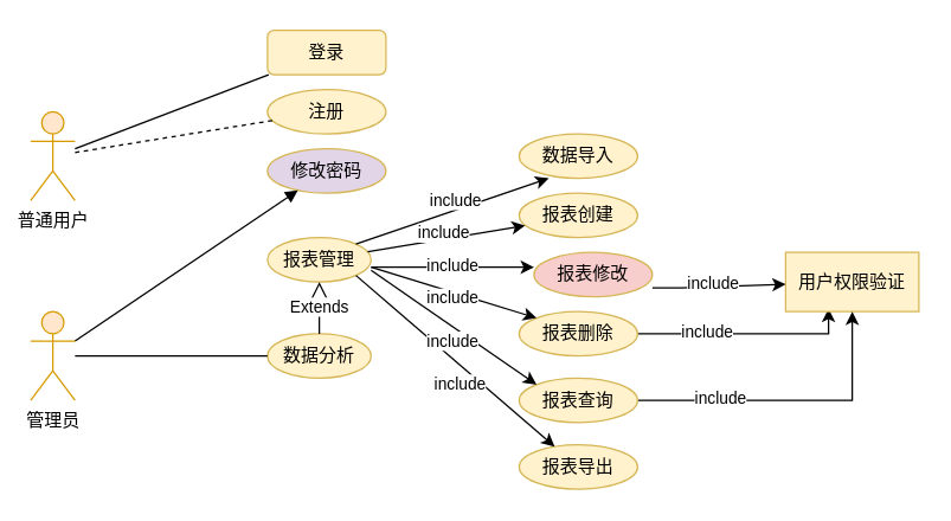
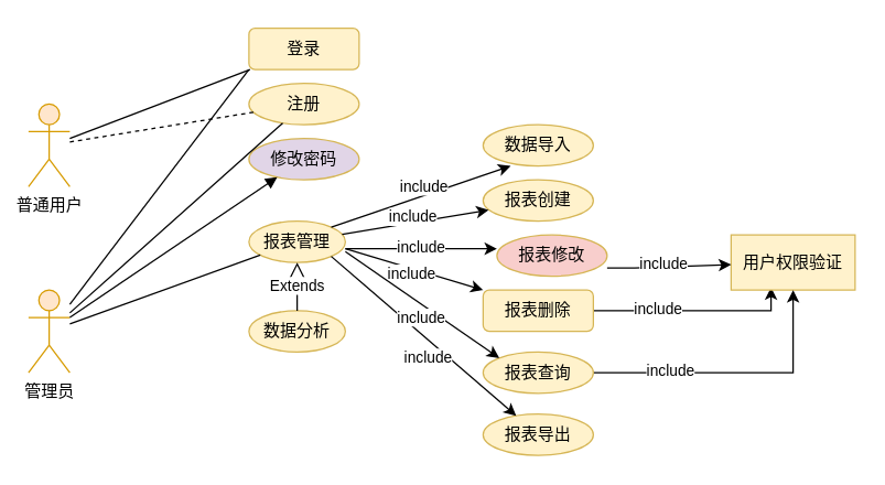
  <mxCell id="0" />
  <mxCell id="1" parent="0" />
  <mxCell id="2" value="管理员" style="shape=umlActor;verticalLabelPosition=bottom;verticalAlign=top;html=1;outlineConnect=0;fillColor=#ffe6cc;strokeColor=#d79b00;" vertex="1" parent="1"><mxGeometry x="20" y="210" width="30" height="60" as="geometry" /></mxCell>
  <mxCell id="3" value="普通用户" style="shape=umlActor;verticalLabelPosition=bottom;verticalAlign=top;html=1;outlineConnect=0;fillColor=#ffe6cc;strokeColor=#d79b00;" vertex="1" parent="1"><mxGeometry x="20" y="75" width="30" height="60" as="geometry" /></mxCell>
  <mxCell id="4" value="登录" style="whiteSpace=wrap;html=1;fillColor=#fff2cc;strokeColor=#d6b656;rounded=1;" vertex="1" parent="1"><mxGeometry x="180" y="20" width="80" height="30" as="geometry" /></mxCell>
  <mxCell id="5" value="注册" style="ellipse;whiteSpace=wrap;html=1;fillColor=#fff2cc;strokeColor=#d6b656;" vertex="1" parent="1"><mxGeometry x="180" y="60" width="80" height="30" as="geometry" /></mxCell>
  <mxCell id="6" value="修改密码" style="ellipse;whiteSpace=wrap;html=1;fillColor=#e1d5e7;strokeColor=#d6b656;" vertex="1" parent="1"><mxGeometry x="180" y="100" width="80" height="30" as="geometry" /></mxCell>
  <mxCell id="7" value="报表管理" style="ellipse;whiteSpace=wrap;html=1;fillColor=#fff2cc;strokeColor=#d6b656;" vertex="1" parent="1"><mxGeometry x="180" y="160" width="70" height="30" as="geometry" /></mxCell>
  <mxCell id="8" value="数据导入" style="ellipse;whiteSpace=wrap;html=1;fillColor=#fff2cc;strokeColor=#d6b656;" vertex="1" parent="1"><mxGeometry x="350" y="90" width="80" height="30" as="geometry" /></mxCell>
  <mxCell id="9" value="报表创建" style="ellipse;whiteSpace=wrap;html=1;fillColor=#fff2cc;strokeColor=#d6b656;" vertex="1" parent="1"><mxGeometry x="350" y="130" width="80" height="30" as="geometry" /></mxCell>
  <mxCell id="10" value="报表修改" style="ellipse;whiteSpace=wrap;html=1;fillColor=#f8cecc;strokeColor=#d6b656;" vertex="1" parent="1"><mxGeometry x="360" y="170" width="80" height="30" as="geometry" /></mxCell>
  <mxCell id="11" style="edgeStyle=orthogonalEdgeStyle;rounded=0;orthogonalLoop=1;jettySize=auto;html=1;entryX=0.322;entryY=0.95;entryDx=0;entryDy=0;entryPerimeter=0;" edge="1" parent="1" source="13" target="27"><mxGeometry relative="1" as="geometry"><Array as="points"><mxPoint x="559" y="225" /></Array></mxGeometry></mxCell>
  <mxCell id="12" value="include" style="edgeLabel;html=1;align=center;verticalAlign=middle;resizable=0;points=[];" vertex="1" connectable="0" parent="11"><mxGeometry x="-0.37" y="2" relative="1" as="geometry"><mxPoint as="offset" /></mxGeometry></mxCell>
- <mxCell id="13" value="报表删除" style="ellipse;whiteSpace=wrap;html=1;fillColor=#fff2cc;strokeColor=#d6b656;" vertex="1" parent="1"><mxGeometry x="350" y="210" width="80" height="30" as="geometry" /></mxCell>
+ <mxCell id="13" value="报表删除" style="whiteSpace=wrap;html=1;fillColor=#fff2cc;strokeColor=#d6b656;rounded=1;" vertex="1" parent="1"><mxGeometry x="350" y="210" width="80" height="30" as="geometry" /></mxCell>
  <mxCell id="14" value="报表导出" style="ellipse;whiteSpace=wrap;html=1;fillColor=#fff2cc;strokeColor=#d6b656;" vertex="1" parent="1"><mxGeometry x="350" y="300" width="80" height="30" as="geometry" /></mxCell>
  <mxCell id="15" value="数据分析" style="ellipse;whiteSpace=wrap;html=1;fillColor=#fff2cc;strokeColor=#d6b656;" vertex="1" parent="1"><mxGeometry x="180" y="225" width="70" height="30" as="geometry" /></mxCell>
  <mxCell id="16" value="Extends" style="endArrow=block;endSize=16;endFill=0;html=1;rounded=0;exitX=0.5;exitY=0;exitDx=0;exitDy=0;" edge="1" parent="1" source="15" target="7"><mxGeometry width="160" relative="1" as="geometry"><mxPoint x="260" y="210" as="sourcePoint" /><mxPoint x="420" y="210" as="targetPoint" /></mxGeometry></mxCell>
  <mxCell id="17" value="" style="endArrow=classic;html=1;rounded=0;entryX=0.25;entryY=1;entryDx=0;entryDy=0;entryPerimeter=0;exitX=1;exitY=0;exitDx=0;exitDy=0;" edge="1" parent="1" source="7" target="8"><mxGeometry width="50" height="50" relative="1" as="geometry"><mxPoint x="250" y="160" as="sourcePoint" /><mxPoint x="370" y="190" as="targetPoint" /></mxGeometry></mxCell>
  <mxCell id="18" value="include" style="edgeLabel;html=1;align=center;verticalAlign=middle;resizable=0;points=[];" vertex="1" connectable="0" parent="17"><mxGeometry x="0.286" relative="1" as="geometry"><mxPoint x="-17" y="-2" as="offset" /></mxGeometry></mxCell>
  <mxCell id="19" value="" style="endArrow=classic;html=1;rounded=0;entryX=0.05;entryY=0.733;entryDx=0;entryDy=0;entryPerimeter=0;" edge="1" parent="1" source="7" target="9"><mxGeometry width="50" height="50" relative="1" as="geometry"><mxPoint x="260" y="170" as="sourcePoint" /><mxPoint x="380.251" y="135.607" as="targetPoint" /></mxGeometry></mxCell>
  <mxCell id="20" value="include" style="edgeLabel;html=1;align=center;verticalAlign=middle;resizable=0;points=[];" vertex="1" connectable="0" parent="19"><mxGeometry x="0.286" relative="1" as="geometry"><mxPoint x="-17" y="-2" as="offset" /></mxGeometry></mxCell>
  <mxCell id="21" value="" style="endArrow=classic;html=1;rounded=0;" edge="1" parent="1"><mxGeometry width="50" height="50" relative="1" as="geometry"><mxPoint x="250" y="180" as="sourcePoint" /><mxPoint x="360" y="180" as="targetPoint" /><Array as="points" /></mxGeometry></mxCell>
  <mxCell id="22" value="include" style="edgeLabel;html=1;align=center;verticalAlign=middle;resizable=0;points=[];" vertex="1" connectable="0" parent="21"><mxGeometry x="0.286" relative="1" as="geometry"><mxPoint x="-17" y="-2" as="offset" /></mxGeometry></mxCell>
  <mxCell id="23" value="" style="endArrow=classic;html=1;rounded=0;entryX=0;entryY=0;entryDx=0;entryDy=0;" edge="1" parent="1" target="13"><mxGeometry width="50" height="50" relative="1" as="geometry"><mxPoint x="250" y="180" as="sourcePoint" /><mxPoint x="400.251" y="199.997" as="targetPoint" /><Array as="points"><mxPoint x="250" y="180" /></Array></mxGeometry></mxCell>
  <mxCell id="24" value="include" style="edgeLabel;html=1;align=center;verticalAlign=middle;resizable=0;points=[];" vertex="1" connectable="0" parent="23"><mxGeometry x="0.286" relative="1" as="geometry"><mxPoint x="-17" y="-2" as="offset" /></mxGeometry></mxCell>
  <mxCell id="25" value="" style="endArrow=classic;html=1;rounded=0;exitX=1;exitY=1;exitDx=0;exitDy=0;" edge="1" parent="1" source="7" target="14"><mxGeometry width="50" height="50" relative="1" as="geometry"><mxPoint x="260" y="190" as="sourcePoint" /><mxPoint x="380.251" y="189.997" as="targetPoint" /><Array as="points" /></mxGeometry></mxCell>
  <mxCell id="26" value="include" style="edgeLabel;html=1;align=center;verticalAlign=middle;resizable=0;points=[];" vertex="1" connectable="0" parent="25"><mxGeometry x="0.286" relative="1" as="geometry"><mxPoint x="-17" y="-2" as="offset" /></mxGeometry></mxCell>
  <mxCell id="27" value="用户权限验证" style="whiteSpace=wrap;html=1;fillColor=#fff2cc;strokeColor=#d6b656;rounded=0;" vertex="1" parent="1"><mxGeometry x="530" y="170" width="90" height="40" as="geometry" /></mxCell>
  <mxCell id="28" value="" style="endArrow=classic;html=1;rounded=0;" edge="1" parent="1" target="27"><mxGeometry width="50" height="50" relative="1" as="geometry"><mxPoint x="440" y="194" as="sourcePoint" /><mxPoint x="557.312" y="257.102" as="targetPoint" /><Array as="points"><mxPoint x="460" y="194" /></Array></mxGeometry></mxCell>
  <mxCell id="29" value="include" style="edgeLabel;html=1;align=center;verticalAlign=middle;resizable=0;points=[];" vertex="1" connectable="0" parent="28"><mxGeometry x="0.286" relative="1" as="geometry"><mxPoint x="-17" y="-2" as="offset" /></mxGeometry></mxCell>
  <mxCell id="30" style="edgeStyle=orthogonalEdgeStyle;rounded=0;orthogonalLoop=1;jettySize=auto;html=1;exitX=1;exitY=0.5;exitDx=0;exitDy=0;" edge="1" parent="1" source="32" target="27"><mxGeometry relative="1" as="geometry" /></mxCell>
  <mxCell id="31" value="include" style="edgeLabel;html=1;align=center;verticalAlign=middle;resizable=0;points=[];" vertex="1" connectable="0" parent="30"><mxGeometry x="-0.463" y="2" relative="1" as="geometry"><mxPoint as="offset" /></mxGeometry></mxCell>
  <mxCell id="32" value="报表查询" style="ellipse;whiteSpace=wrap;html=1;fillColor=#fff2cc;strokeColor=#d6b656;" vertex="1" parent="1"><mxGeometry x="350" y="255" width="80" height="30" as="geometry" /></mxCell>
  <mxCell id="33" value="" style="endArrow=classic;html=1;rounded=0;exitX=1;exitY=1;exitDx=0;exitDy=0;entryX=0;entryY=0;entryDx=0;entryDy=0;" edge="1" parent="1" target="32"><mxGeometry width="50" height="50" relative="1" as="geometry"><mxPoint x="249.999" y="182.177" as="sourcePoint" /><mxPoint x="384.262" y="297.82" as="targetPoint" /><Array as="points" /></mxGeometry></mxCell>
  <mxCell id="34" value="include" style="edgeLabel;html=1;align=center;verticalAlign=middle;resizable=0;points=[];" vertex="1" connectable="0" parent="33"><mxGeometry x="0.286" relative="1" as="geometry"><mxPoint x="-17" y="-2" as="offset" /></mxGeometry></mxCell>
  <mxCell id="35" value="" style="endArrow=none;html=1;rounded=0;" edge="1" parent="1" target="4"><mxGeometry width="50" height="50" relative="1" as="geometry"><mxPoint x="50" y="100" as="sourcePoint" /><mxPoint x="130" y="50" as="targetPoint" /></mxGeometry></mxCell>
  <mxCell id="36" value="" style="endArrow=none;html=1;rounded=0;dashed=1;" edge="1" parent="1" source="3" target="5"><mxGeometry width="50" height="50" relative="1" as="geometry"><mxPoint x="100" y="150" as="sourcePoint" /><mxPoint x="150" y="100" as="targetPoint" /><Array as="points" /></mxGeometry></mxCell>
+ <mxCell id="37" value="" style="endArrow=none;html=1;rounded=0;entryX=0;entryY=1;entryDx=0;entryDy=0;" edge="1" parent="1" source="2" target="4"><mxGeometry width="50" height="50" relative="1" as="geometry"><mxPoint x="80" y="300" as="sourcePoint" /><mxPoint x="130" y="250" as="targetPoint" /></mxGeometry></mxCell>
+ <mxCell id="38" value="" style="endArrow=none;html=1;rounded=0;" edge="1" parent="1" source="2" target="5"><mxGeometry width="50" height="50" relative="1" as="geometry"><mxPoint x="60" y="320" as="sourcePoint" /><mxPoint x="110" y="270" as="targetPoint" /></mxGeometry></mxCell>
  <mxCell id="39" value="" style="endArrow=block;html=1;rounded=0;" edge="1" parent="1" source="2" target="6"><mxGeometry width="50" height="50" relative="1" as="geometry"><mxPoint x="80" y="290" as="sourcePoint" /><mxPoint x="130" y="240" as="targetPoint" /></mxGeometry></mxCell>
- <mxCell id="40" value="" style="endArrow=none;html=1;rounded=0;" edge="1" parent="1" source="2" target="15"><mxGeometry width="50" height="50" relative="1" as="geometry"><mxPoint x="100" y="310" as="sourcePoint" /><mxPoint x="150" y="260" as="targetPoint" /></mxGeometry></mxCell>
+ <mxCell id="40" value="" style="endArrow=none;html=1;rounded=0;" edge="1" parent="1" source="2" target="7"><mxGeometry width="50" height="50" relative="1" as="geometry"><mxPoint x="100" y="310" as="sourcePoint" /><mxPoint x="150" y="260" as="targetPoint" /></mxGeometry></mxCell>
